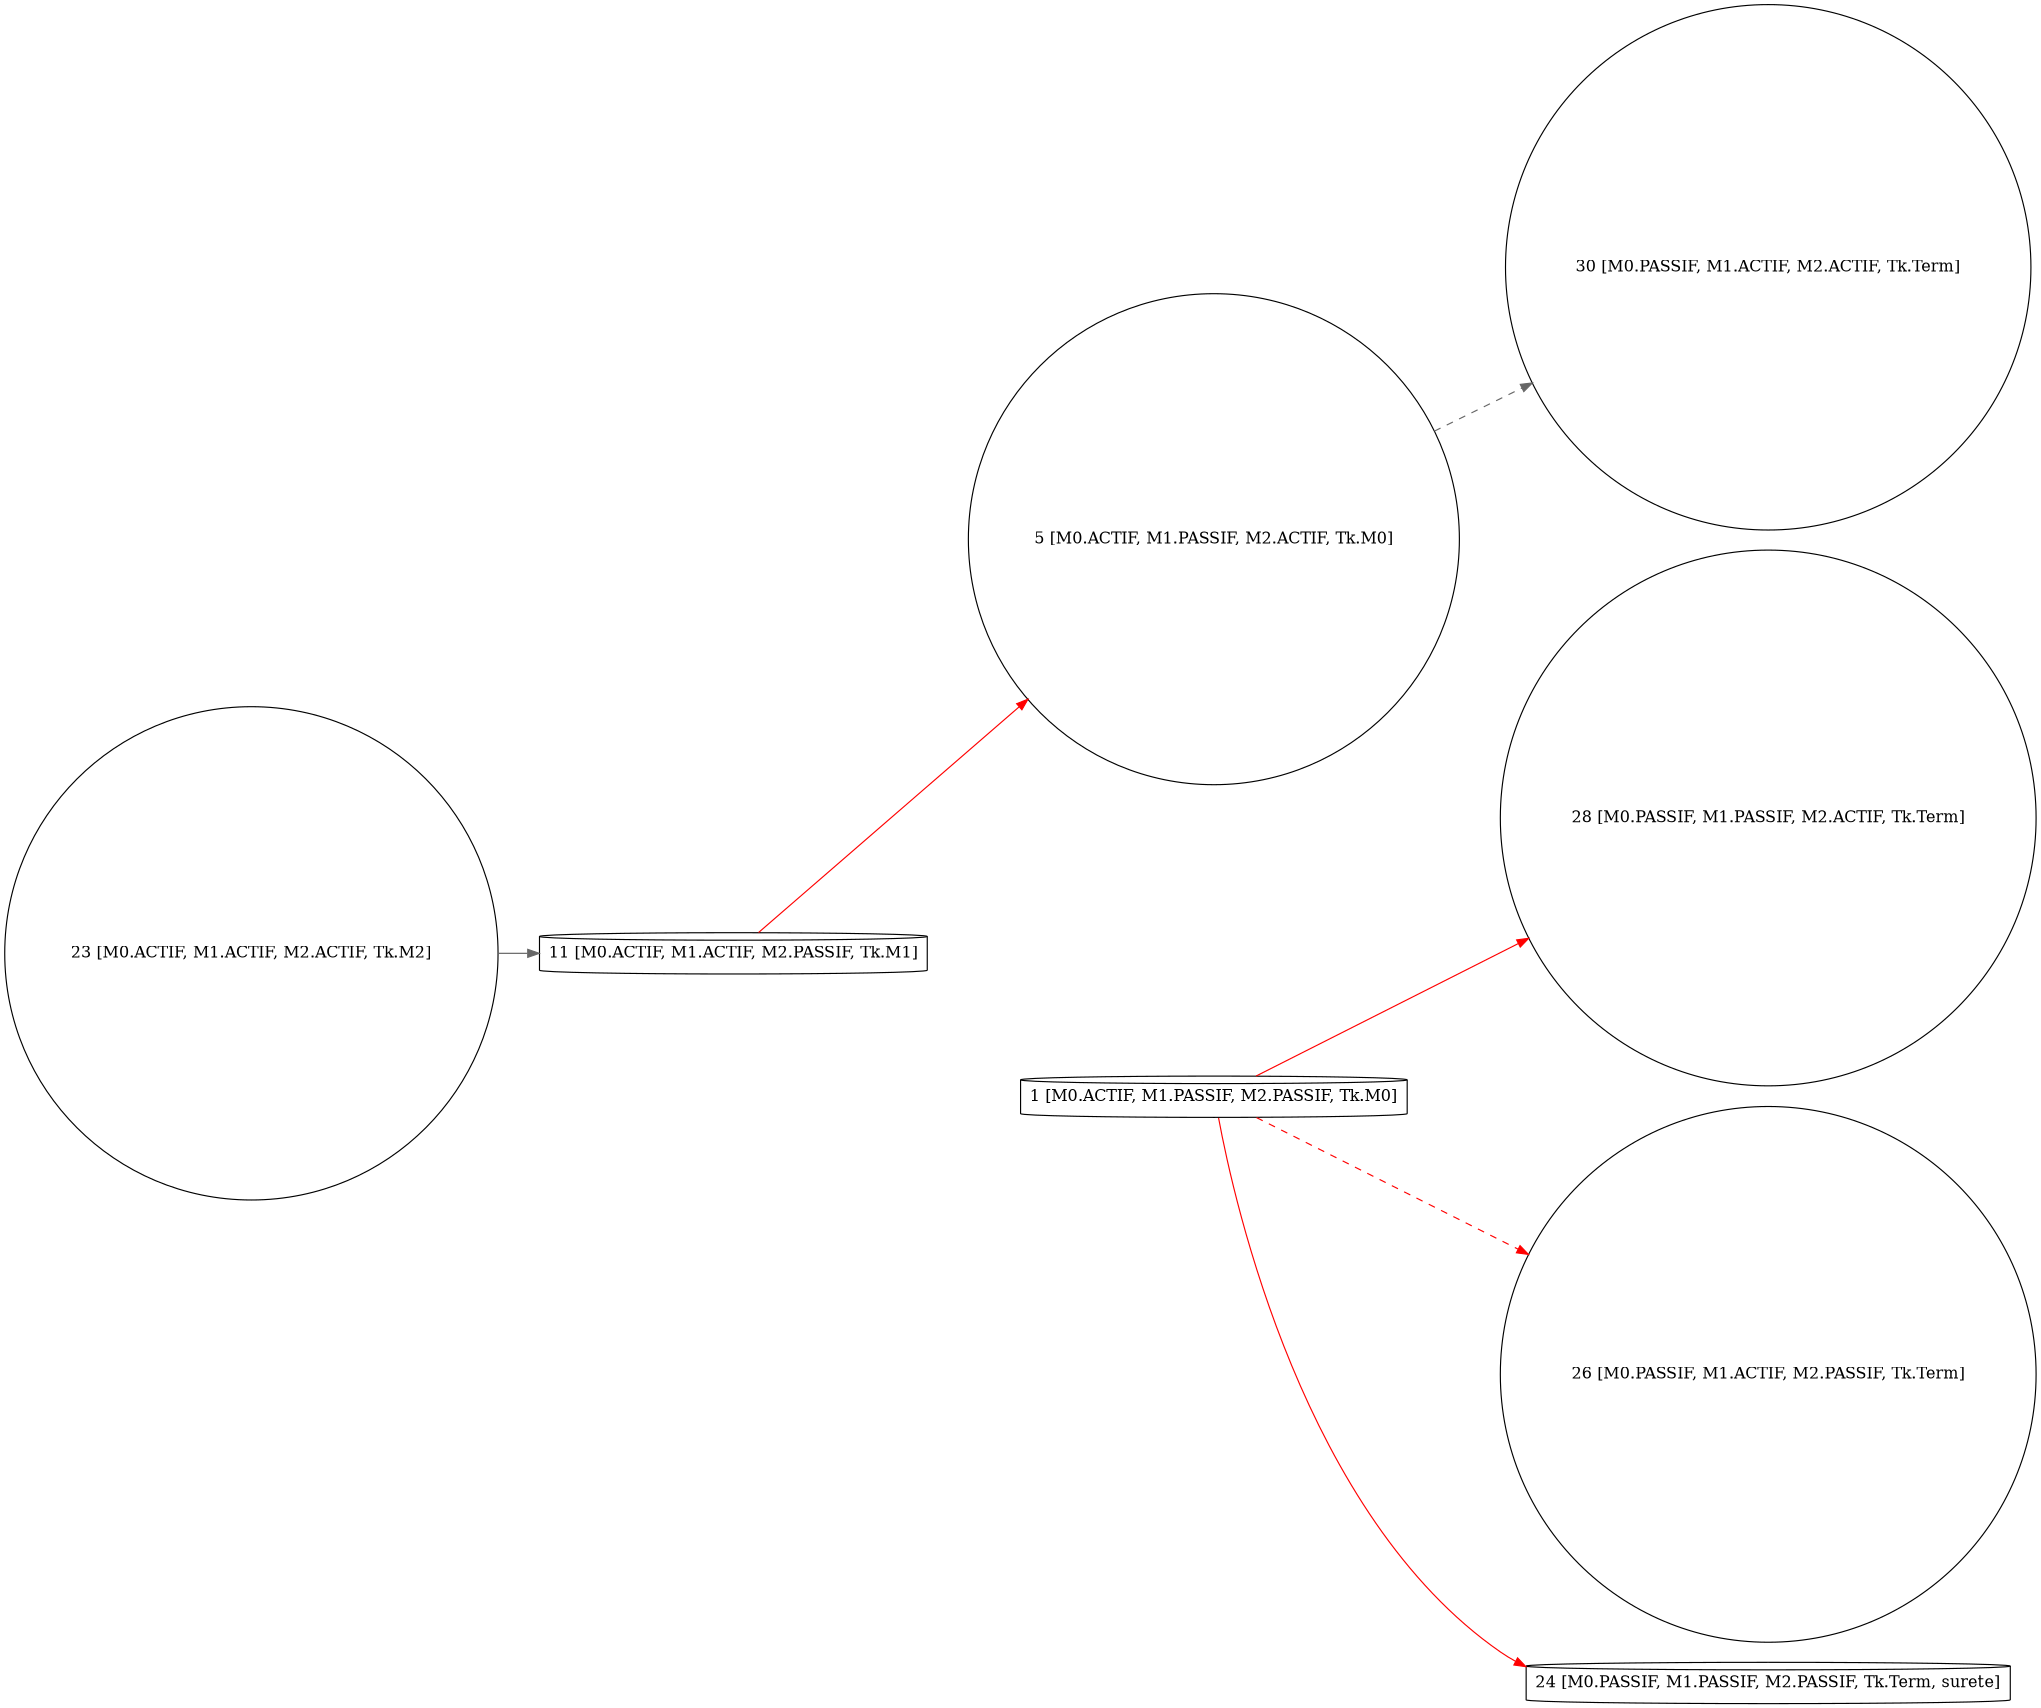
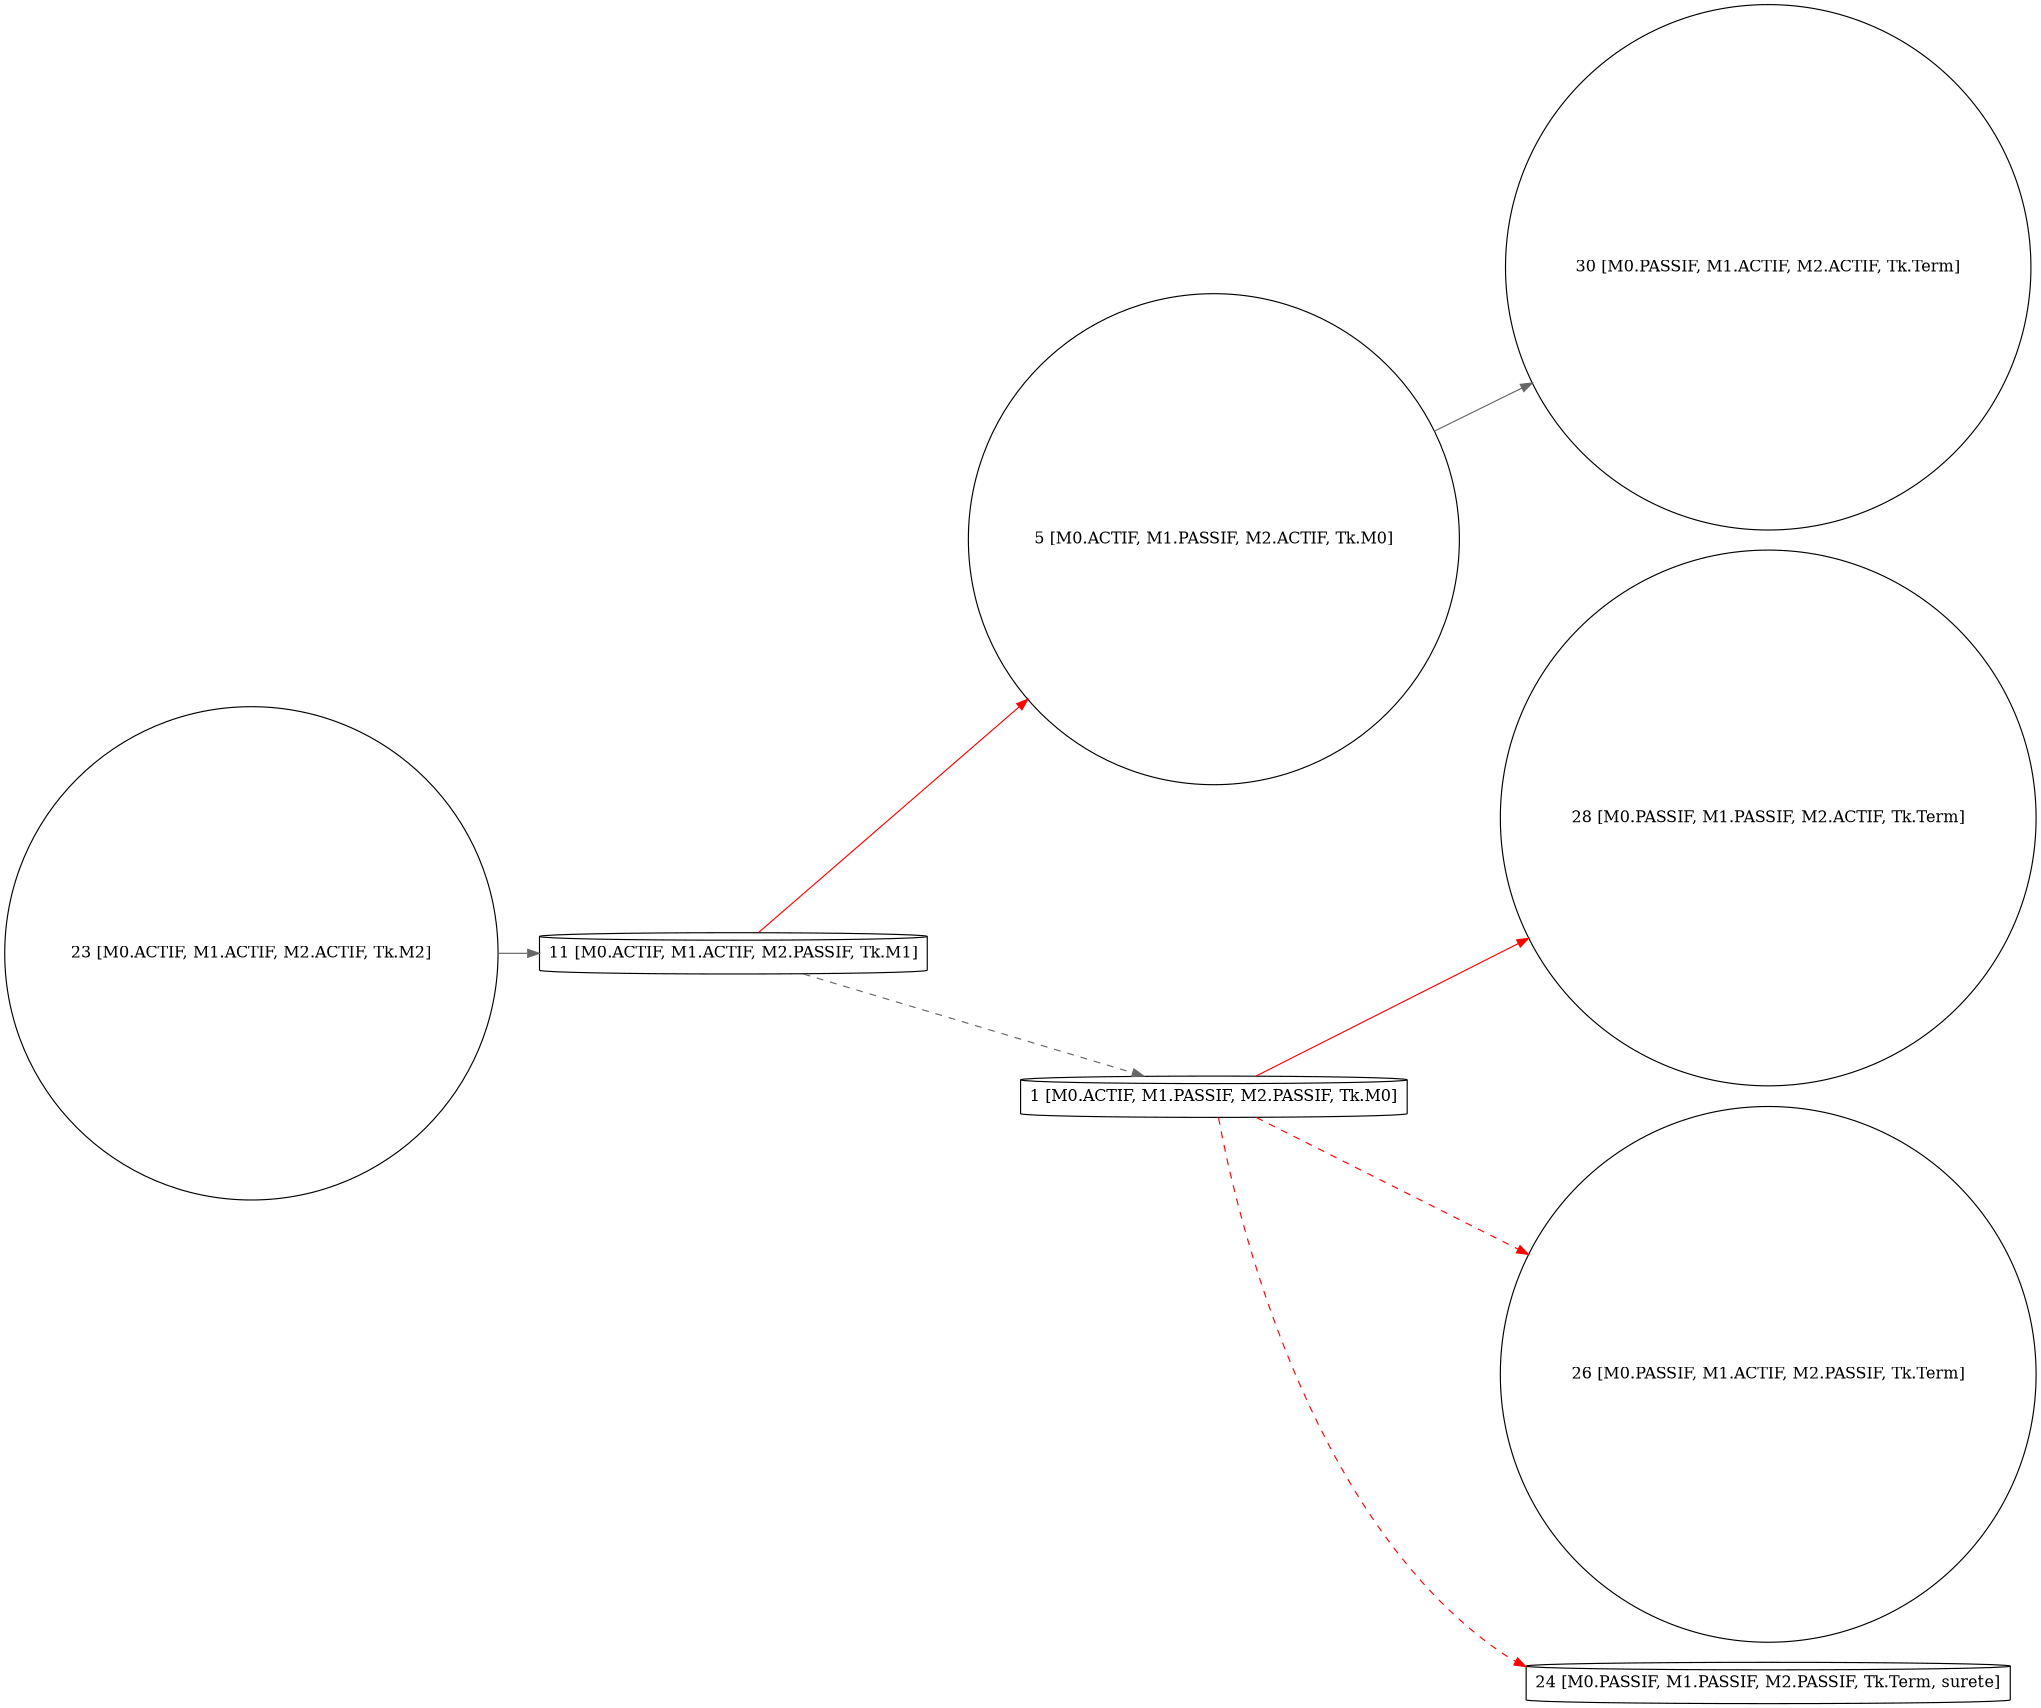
  digraph {
    rankdir=LR
    node [shape=circle]
    edge [color=red style=solid]
    n1 [label="23 [M0.ACTIF, M1.ACTIF, M2.ACTIF, Tk.M2]"]
    n2 [label="11 [M0.ACTIF, M1.ACTIF, M2.PASSIF, Tk.M1]" shape=cylinder]
    n3 [label="5 [M0.ACTIF, M1.PASSIF, M2.ACTIF, Tk.M0]"]
    n4 [label="1 [M0.ACTIF, M1.PASSIF, M2.PASSIF, Tk.M0]" shape=cylinder]
    n5 [label="30 [M0.PASSIF, M1.ACTIF, M2.ACTIF, Tk.Term]"]
    n6 [label="28 [M0.PASSIF, M1.PASSIF, M2.ACTIF, Tk.Term]"]
    n7 [label="26 [M0.PASSIF, M1.ACTIF, M2.PASSIF, Tk.Term]"]
    n8 [label="24 [M0.PASSIF, M1.PASSIF, M2.PASSIF, Tk.Term, surete]" shape=cylinder]
    n1 -> n2 [color=gray40]
    n2 -> n3
-   n3 -> n5 [color=gray40 style=dashed]
+   n2 -> n4 [color=gray40 style=dashed]
+   n3 -> n5 [color=gray40]
    n4 -> n6
    n4 -> n7 [style=dashed]
-   n4 -> n8
+   n4 -> n8 [style=dashed]
  }
